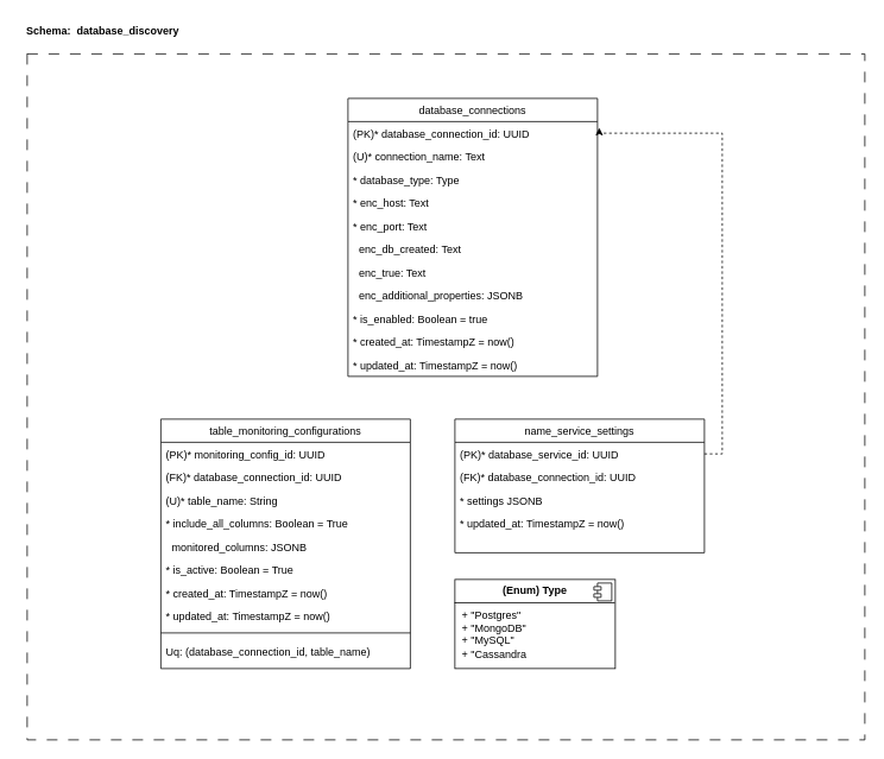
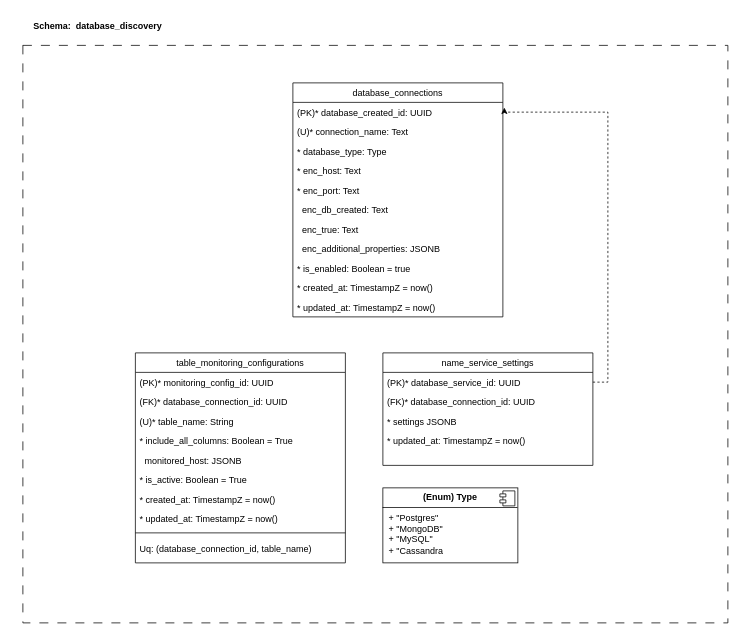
  <mxCell id="0" />
  <mxCell id="1" parent="0" />
  <mxCell id="2" value="" style="rounded=0;whiteSpace=wrap;html=1;fillColor=none;dashed=1;dashPattern=12 12;" vertex="1" parent="1"><mxGeometry x="30" y="60" width="940" height="770" as="geometry" /></mxCell>
  <mxCell id="3" value="database_connections" style="swimlane;fontStyle=0;align=center;verticalAlign=top;childLayout=stackLayout;horizontal=1;startSize=26;horizontalStack=0;resizeParent=1;resizeLast=0;collapsible=1;marginBottom=0;rounded=0;shadow=0;strokeWidth=1;" parent="1" vertex="1"><mxGeometry x="390" y="110" width="280" height="312" as="geometry"><mxRectangle x="550" y="140" width="160" height="26" as="alternateBounds" /></mxGeometry></mxCell>
- <mxCell id="4" value="(PK)* database_connection_id: UUID" style="text;align=left;verticalAlign=top;spacingLeft=4;spacingRight=4;overflow=hidden;rotatable=0;points=[[0,0.5],[1,0.5]];portConstraint=eastwest;" parent="3" vertex="1"><mxGeometry y="26" width="280" height="26" as="geometry" /></mxCell>
+ <mxCell id="4" value="(PK)* database_created_id: UUID" style="text;align=left;verticalAlign=top;spacingLeft=4;spacingRight=4;overflow=hidden;rotatable=0;points=[[0,0.5],[1,0.5]];portConstraint=eastwest;" parent="3" vertex="1"><mxGeometry y="26" width="280" height="26" as="geometry" /></mxCell>
  <mxCell id="5" value="(U)* connection_name: Text " style="text;align=left;verticalAlign=top;spacingLeft=4;spacingRight=4;overflow=hidden;rotatable=0;points=[[0,0.5],[1,0.5]];portConstraint=eastwest;rounded=0;shadow=0;html=0;" parent="3" vertex="1"><mxGeometry y="52" width="280" height="26" as="geometry" /></mxCell>
  <mxCell id="6" value="* database_type: Type" style="text;align=left;verticalAlign=top;spacingLeft=4;spacingRight=4;overflow=hidden;rotatable=0;points=[[0,0.5],[1,0.5]];portConstraint=eastwest;rounded=0;shadow=0;html=0;" parent="3" vertex="1"><mxGeometry y="78" width="280" height="26" as="geometry" /></mxCell>
  <mxCell id="7" value="* enc_host: Text" style="text;align=left;verticalAlign=top;spacingLeft=4;spacingRight=4;overflow=hidden;rotatable=0;points=[[0,0.5],[1,0.5]];portConstraint=eastwest;rounded=0;shadow=0;html=0;" parent="3" vertex="1"><mxGeometry y="104" width="280" height="26" as="geometry" /></mxCell>
  <mxCell id="8" value="* enc_port: Text" style="text;align=left;verticalAlign=top;spacingLeft=4;spacingRight=4;overflow=hidden;rotatable=0;points=[[0,0.5],[1,0.5]];portConstraint=eastwest;rounded=0;shadow=0;html=0;" vertex="1" parent="3"><mxGeometry y="130" width="280" height="26" as="geometry" /></mxCell>
  <mxCell id="9" value="  enc_db_created: Text" style="text;align=left;verticalAlign=top;spacingLeft=4;spacingRight=4;overflow=hidden;rotatable=0;points=[[0,0.5],[1,0.5]];portConstraint=eastwest;rounded=0;shadow=0;html=0;" vertex="1" parent="3"><mxGeometry y="156" width="280" height="26" as="geometry" /></mxCell>
  <mxCell id="10" value="  enc_true: Text" style="text;align=left;verticalAlign=top;spacingLeft=4;spacingRight=4;overflow=hidden;rotatable=0;points=[[0,0.5],[1,0.5]];portConstraint=eastwest;rounded=0;shadow=0;html=0;" vertex="1" parent="3"><mxGeometry y="182" width="280" height="26" as="geometry" /></mxCell>
  <mxCell id="11" value="  enc_additional_properties: JSONB" style="text;align=left;verticalAlign=top;spacingLeft=4;spacingRight=4;overflow=hidden;rotatable=0;points=[[0,0.5],[1,0.5]];portConstraint=eastwest;rounded=0;shadow=0;html=0;" vertex="1" parent="3"><mxGeometry y="208" width="280" height="26" as="geometry" /></mxCell>
  <mxCell id="12" value="* is_enabled: Boolean = true" style="text;align=left;verticalAlign=top;spacingLeft=4;spacingRight=4;overflow=hidden;rotatable=0;points=[[0,0.5],[1,0.5]];portConstraint=eastwest;rounded=0;shadow=0;html=0;" vertex="1" parent="3"><mxGeometry y="234" width="280" height="26" as="geometry" /></mxCell>
  <mxCell id="13" value="* created_at: TimestampZ = now()" style="text;align=left;verticalAlign=top;spacingLeft=4;spacingRight=4;overflow=hidden;rotatable=0;points=[[0,0.5],[1,0.5]];portConstraint=eastwest;rounded=0;shadow=0;html=0;" vertex="1" parent="3"><mxGeometry y="260" width="280" height="26" as="geometry" /></mxCell>
  <mxCell id="14" value="* updated_at: TimestampZ = now()" style="text;align=left;verticalAlign=top;spacingLeft=4;spacingRight=4;overflow=hidden;rotatable=0;points=[[0,0.5],[1,0.5]];portConstraint=eastwest;rounded=0;shadow=0;html=0;" vertex="1" parent="3"><mxGeometry y="286" width="280" height="26" as="geometry" /></mxCell>
- <mxCell id="15" value="&lt;b&gt;Schema:&amp;nbsp; database_discovery&lt;/b&gt;" style="text;html=1;align=center;verticalAlign=middle;whiteSpace=wrap;rounded=0;" vertex="1" parent="1"><mxGeometry x="20" y="20" width="190" height="30" as="geometry" /></mxCell>
+ <mxCell id="15" value="&lt;b&gt;Schema:&amp;nbsp; database_discovery&lt;/b&gt;" style="text;html=1;align=center;verticalAlign=middle;whiteSpace=wrap;rounded=0;" vertex="1" parent="1"><mxGeometry x="35" y="20" width="190" height="30" as="geometry" /></mxCell>
  <mxCell id="16" value="&lt;p style=&quot;margin:0px;margin-top:6px;text-align:center;&quot;&gt;&lt;b&gt;(Enum) Type&lt;/b&gt;&lt;/p&gt;&lt;hr size=&quot;1&quot; style=&quot;border-style:solid;&quot;&gt;&lt;p style=&quot;margin:0px;margin-left:8px;&quot;&gt;+ &quot;Postgres&quot;&lt;br&gt;+ &quot;MongoDB&quot;&lt;br&gt;&lt;/p&gt;&lt;p style=&quot;margin:0px;margin-left:8px;&quot;&gt;+ &quot;MySQL&quot;&lt;/p&gt;&lt;p style=&quot;margin:0px;margin-left:8px;&quot;&gt;+ &quot;Cassandra&lt;/p&gt;" style="align=left;overflow=fill;html=1;dropTarget=0;whiteSpace=wrap;" vertex="1" parent="1"><mxGeometry x="510" y="650" width="180" height="100" as="geometry" /></mxCell>
  <mxCell id="17" value="" style="shape=component;jettyWidth=8;jettyHeight=4;" vertex="1" parent="16"><mxGeometry x="1" width="20" height="20" relative="1" as="geometry"><mxPoint x="-24" y="4" as="offset" /></mxGeometry></mxCell>
  <mxCell id="18" value="table_monitoring_configurations" style="swimlane;fontStyle=0;align=center;verticalAlign=top;childLayout=stackLayout;horizontal=1;startSize=26;horizontalStack=0;resizeParent=1;resizeLast=0;collapsible=1;marginBottom=0;rounded=0;shadow=0;strokeWidth=1;" vertex="1" parent="1"><mxGeometry x="180" y="470" width="280" height="280" as="geometry"><mxRectangle x="550" y="140" width="160" height="26" as="alternateBounds" /></mxGeometry></mxCell>
  <mxCell id="19" value="(PK)* monitoring_config_id: UUID" style="text;align=left;verticalAlign=top;spacingLeft=4;spacingRight=4;overflow=hidden;rotatable=0;points=[[0,0.5],[1,0.5]];portConstraint=eastwest;" vertex="1" parent="18"><mxGeometry y="26" width="280" height="26" as="geometry" /></mxCell>
  <mxCell id="20" value="(FK)* database_connection_id: UUID " style="text;align=left;verticalAlign=top;spacingLeft=4;spacingRight=4;overflow=hidden;rotatable=0;points=[[0,0.5],[1,0.5]];portConstraint=eastwest;rounded=0;shadow=0;html=0;" vertex="1" parent="18"><mxGeometry y="52" width="280" height="26" as="geometry" /></mxCell>
  <mxCell id="21" value="(U)* table_name: String" style="text;align=left;verticalAlign=top;spacingLeft=4;spacingRight=4;overflow=hidden;rotatable=0;points=[[0,0.5],[1,0.5]];portConstraint=eastwest;rounded=0;shadow=0;html=0;" vertex="1" parent="18"><mxGeometry y="78" width="280" height="26" as="geometry" /></mxCell>
  <mxCell id="22" value="* include_all_columns: Boolean = True" style="text;align=left;verticalAlign=top;spacingLeft=4;spacingRight=4;overflow=hidden;rotatable=0;points=[[0,0.5],[1,0.5]];portConstraint=eastwest;rounded=0;shadow=0;html=0;" vertex="1" parent="18"><mxGeometry y="104" width="280" height="26" as="geometry" /></mxCell>
- <mxCell id="23" value="  monitored_columns: JSONB" style="text;align=left;verticalAlign=top;spacingLeft=4;spacingRight=4;overflow=hidden;rotatable=0;points=[[0,0.5],[1,0.5]];portConstraint=eastwest;rounded=0;shadow=0;html=0;" vertex="1" parent="18"><mxGeometry y="130" width="280" height="26" as="geometry" /></mxCell>
+ <mxCell id="23" value="  monitored_host: JSONB" style="text;align=left;verticalAlign=top;spacingLeft=4;spacingRight=4;overflow=hidden;rotatable=0;points=[[0,0.5],[1,0.5]];portConstraint=eastwest;rounded=0;shadow=0;html=0;" vertex="1" parent="18"><mxGeometry y="130" width="280" height="26" as="geometry" /></mxCell>
  <mxCell id="24" value="* is_active: Boolean = True" style="text;align=left;verticalAlign=top;spacingLeft=4;spacingRight=4;overflow=hidden;rotatable=0;points=[[0,0.5],[1,0.5]];portConstraint=eastwest;rounded=0;shadow=0;html=0;" vertex="1" parent="18"><mxGeometry y="156" width="280" height="26" as="geometry" /></mxCell>
  <mxCell id="25" value="* created_at: TimestampZ = now()" style="text;align=left;verticalAlign=top;spacingLeft=4;spacingRight=4;overflow=hidden;rotatable=0;points=[[0,0.5],[1,0.5]];portConstraint=eastwest;rounded=0;shadow=0;html=0;" vertex="1" parent="18"><mxGeometry y="182" width="280" height="26" as="geometry" /></mxCell>
  <mxCell id="26" value="* updated_at: TimestampZ = now()" style="text;align=left;verticalAlign=top;spacingLeft=4;spacingRight=4;overflow=hidden;rotatable=0;points=[[0,0.5],[1,0.5]];portConstraint=eastwest;rounded=0;shadow=0;html=0;" vertex="1" parent="18"><mxGeometry y="208" width="280" height="26" as="geometry" /></mxCell>
  <mxCell id="27" value="" style="endArrow=none;html=1;rounded=0;" edge="1" parent="18"><mxGeometry width="50" height="50" relative="1" as="geometry"><mxPoint y="240" as="sourcePoint" /><mxPoint x="280" y="240" as="targetPoint" /></mxGeometry></mxCell>
  <mxCell id="28" value="&#10;Uq: (database_connection_id, table_name)" style="text;align=left;verticalAlign=top;spacingLeft=4;spacingRight=4;overflow=hidden;rotatable=0;points=[[0,0.5],[1,0.5]];portConstraint=eastwest;rounded=0;shadow=0;html=0;" vertex="1" parent="18"><mxGeometry y="234" width="280" height="36" as="geometry" /></mxCell>
  <mxCell id="29" value="name_service_settings" style="swimlane;fontStyle=0;align=center;verticalAlign=top;childLayout=stackLayout;horizontal=1;startSize=26;horizontalStack=0;resizeParent=1;resizeLast=0;collapsible=1;marginBottom=0;rounded=0;shadow=0;strokeWidth=1;" vertex="1" parent="1"><mxGeometry x="510" y="470" width="280" height="150" as="geometry"><mxRectangle x="550" y="140" width="160" height="26" as="alternateBounds" /></mxGeometry></mxCell>
  <mxCell id="30" value="(PK)* database_service_id: UUID" style="text;align=left;verticalAlign=top;spacingLeft=4;spacingRight=4;overflow=hidden;rotatable=0;points=[[0,0.5],[1,0.5]];portConstraint=eastwest;" vertex="1" parent="29"><mxGeometry y="26" width="280" height="26" as="geometry" /></mxCell>
  <mxCell id="31" value="(FK)* database_connection_id: UUID " style="text;align=left;verticalAlign=top;spacingLeft=4;spacingRight=4;overflow=hidden;rotatable=0;points=[[0,0.5],[1,0.5]];portConstraint=eastwest;rounded=0;shadow=0;html=0;" vertex="1" parent="29"><mxGeometry y="52" width="280" height="26" as="geometry" /></mxCell>
  <mxCell id="32" value="* settings JSONB" style="text;align=left;verticalAlign=top;spacingLeft=4;spacingRight=4;overflow=hidden;rotatable=0;points=[[0,0.5],[1,0.5]];portConstraint=eastwest;rounded=0;shadow=0;html=0;" vertex="1" parent="29"><mxGeometry y="78" width="280" height="26" as="geometry" /></mxCell>
  <mxCell id="33" value="* updated_at: TimestampZ = now()" style="text;align=left;verticalAlign=top;spacingLeft=4;spacingRight=4;overflow=hidden;rotatable=0;points=[[0,0.5],[1,0.5]];portConstraint=eastwest;rounded=0;shadow=0;html=0;" vertex="1" parent="29"><mxGeometry y="104" width="280" height="26" as="geometry" /></mxCell>
  <mxCell id="34" style="edgeStyle=orthogonalEdgeStyle;rounded=0;orthogonalLoop=1;jettySize=auto;html=1;exitX=1;exitY=0.5;exitDx=0;exitDy=0;entryX=1.007;entryY=0.266;entryDx=0;entryDy=0;entryPerimeter=0;dashed=1;" edge="1" parent="1" source="30" target="4"><mxGeometry relative="1" as="geometry"><Array as="points"><mxPoint x="810" y="509" /><mxPoint x="810" y="149" /><mxPoint x="672" y="149" /></Array></mxGeometry></mxCell>
